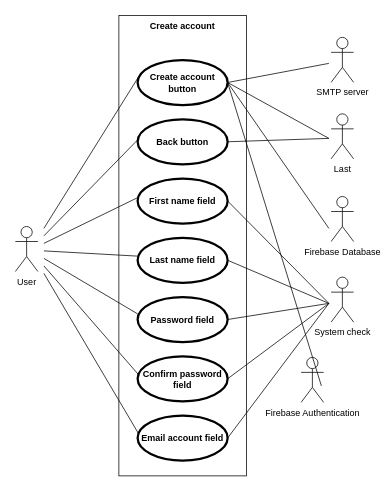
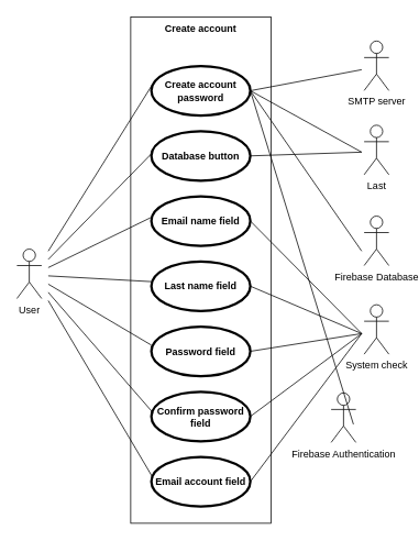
  <mxCell id="0" />
  <mxCell id="1" parent="0" />
  <mxCell id="2" value="User" style="shape=umlActor;verticalLabelPosition=bottom;labelBackgroundColor=#ffffff;verticalAlign=top;html=1;outlineConnect=0;" parent="1" vertex="1"><mxGeometry x="20" y="301.5" width="30" height="60" as="geometry" /></mxCell>
  <mxCell id="3" value="Create account" style="shape=rect;html=1;verticalAlign=top;fontStyle=1;whiteSpace=wrap;align=center;" parent="1" vertex="1"><mxGeometry x="158" y="20" width="170" height="614" as="geometry" /></mxCell>
- <mxCell id="4" value="Create account button" style="shape=ellipse;html=1;strokeWidth=3;fontStyle=1;whiteSpace=wrap;align=center;perimeter=ellipsePerimeter;" parent="1" vertex="1"><mxGeometry x="183" y="79.5" width="120" height="60" as="geometry" /></mxCell>
- <mxCell id="5" value="Back button" style="shape=ellipse;html=1;strokeWidth=3;fontStyle=1;whiteSpace=wrap;align=center;perimeter=ellipsePerimeter;" parent="1" vertex="1"><mxGeometry x="183" y="158.5" width="120" height="60" as="geometry" /></mxCell>
- <mxCell id="6" value="First name field" style="shape=ellipse;html=1;strokeWidth=3;fontStyle=1;whiteSpace=wrap;align=center;perimeter=ellipsePerimeter;" parent="1" vertex="1"><mxGeometry x="183" y="237.5" width="120" height="60" as="geometry" /></mxCell>
+ <mxCell id="4" value="Create account password" style="shape=ellipse;html=1;strokeWidth=3;fontStyle=1;whiteSpace=wrap;align=center;perimeter=ellipsePerimeter;" parent="1" vertex="1"><mxGeometry x="183" y="79.5" width="120" height="60" as="geometry" /></mxCell>
+ <mxCell id="5" value="Database button" style="shape=ellipse;html=1;strokeWidth=3;fontStyle=1;whiteSpace=wrap;align=center;perimeter=ellipsePerimeter;" parent="1" vertex="1"><mxGeometry x="183" y="158.5" width="120" height="60" as="geometry" /></mxCell>
+ <mxCell id="6" value="Email name field" style="shape=ellipse;html=1;strokeWidth=3;fontStyle=1;whiteSpace=wrap;align=center;perimeter=ellipsePerimeter;" parent="1" vertex="1"><mxGeometry x="183" y="237.5" width="120" height="60" as="geometry" /></mxCell>
  <mxCell id="7" value="" style="edgeStyle=none;html=1;endArrow=none;verticalAlign=bottom;entryX=0;entryY=0.5;entryDx=0;entryDy=0;" parent="1" edge="1"><mxGeometry width="160" relative="1" as="geometry"><mxPoint x="58" y="304" as="sourcePoint" /><mxPoint x="183" y="104" as="targetPoint" /></mxGeometry></mxCell>
  <mxCell id="8" value="" style="edgeStyle=none;html=1;endArrow=none;verticalAlign=bottom;entryX=0;entryY=0.5;entryDx=0;entryDy=0;" parent="1" edge="1"><mxGeometry width="160" relative="1" as="geometry"><mxPoint x="58" y="314" as="sourcePoint" /><mxPoint x="183" y="186" as="targetPoint" /></mxGeometry></mxCell>
  <mxCell id="9" value="" style="edgeStyle=none;html=1;endArrow=none;verticalAlign=bottom;entryX=0;entryY=0.5;entryDx=0;entryDy=0;" parent="1" edge="1"><mxGeometry width="160" relative="1" as="geometry"><mxPoint x="58" y="324" as="sourcePoint" /><mxPoint x="183" y="263" as="targetPoint" /></mxGeometry></mxCell>
  <mxCell id="10" value="Last" style="shape=umlActor;verticalLabelPosition=bottom;labelBackgroundColor=#ffffff;verticalAlign=top;html=1;outlineConnect=0;" parent="1" vertex="1"><mxGeometry x="441" y="151.3" width="30" height="60" as="geometry" /></mxCell>
  <mxCell id="11" value="Last name field" style="shape=ellipse;html=1;strokeWidth=3;fontStyle=1;whiteSpace=wrap;align=center;perimeter=ellipsePerimeter;" parent="1" vertex="1"><mxGeometry x="183" y="316.5" width="120" height="60" as="geometry" /></mxCell>
  <mxCell id="12" value="Password field" style="shape=ellipse;html=1;strokeWidth=3;fontStyle=1;whiteSpace=wrap;align=center;perimeter=ellipsePerimeter;" parent="1" vertex="1"><mxGeometry x="183" y="395.5" width="120" height="60" as="geometry" /></mxCell>
  <mxCell id="13" value="Confirm password field" style="shape=ellipse;html=1;strokeWidth=3;fontStyle=1;whiteSpace=wrap;align=center;perimeter=ellipsePerimeter;" parent="1" vertex="1"><mxGeometry x="183" y="474.5" width="120" height="60" as="geometry" /></mxCell>
  <mxCell id="14" value="Email account field" style="shape=ellipse;html=1;strokeWidth=3;fontStyle=1;whiteSpace=wrap;align=center;perimeter=ellipsePerimeter;" parent="1" vertex="1"><mxGeometry x="183" y="553.5" width="120" height="60" as="geometry" /></mxCell>
  <mxCell id="15" value="" style="edgeStyle=none;html=1;endArrow=none;verticalAlign=bottom;entryX=0;entryY=0.5;entryDx=0;entryDy=0;" parent="1" edge="1"><mxGeometry width="160" relative="1" as="geometry"><mxPoint x="58" y="334" as="sourcePoint" /><mxPoint x="183" y="341" as="targetPoint" /></mxGeometry></mxCell>
  <mxCell id="16" value="" style="edgeStyle=none;html=1;endArrow=none;verticalAlign=bottom;entryX=0;entryY=0.5;entryDx=0;entryDy=0;" parent="1" edge="1"><mxGeometry width="160" relative="1" as="geometry"><mxPoint x="58" y="344" as="sourcePoint" /><mxPoint x="183" y="418" as="targetPoint" /></mxGeometry></mxCell>
  <mxCell id="17" value="" style="edgeStyle=none;html=1;endArrow=none;verticalAlign=bottom;entryX=0;entryY=0.5;entryDx=0;entryDy=0;" parent="1" edge="1"><mxGeometry width="160" relative="1" as="geometry"><mxPoint x="58" y="354" as="sourcePoint" /><mxPoint x="185" y="500" as="targetPoint" /></mxGeometry></mxCell>
  <mxCell id="18" value="" style="edgeStyle=none;html=1;endArrow=none;verticalAlign=bottom;entryX=0;entryY=0.5;entryDx=0;entryDy=0;" parent="1" edge="1"><mxGeometry width="160" relative="1" as="geometry"><mxPoint x="58" y="364" as="sourcePoint" /><mxPoint x="185" y="579" as="targetPoint" /></mxGeometry></mxCell>
  <mxCell id="19" value="Firebase Authentication" style="shape=umlActor;verticalLabelPosition=bottom;labelBackgroundColor=#ffffff;verticalAlign=top;html=1;outlineConnect=0;" parent="1" vertex="1"><mxGeometry x="401" y="476" width="30" height="60" as="geometry" /></mxCell>
  <mxCell id="20" value="Firebase Database" style="shape=umlActor;verticalLabelPosition=bottom;labelBackgroundColor=#ffffff;verticalAlign=top;html=1;outlineConnect=0;" parent="1" vertex="1"><mxGeometry x="441" y="261.5" width="30" height="60" as="geometry" /></mxCell>
  <mxCell id="21" value="" style="edgeStyle=none;html=1;endArrow=none;verticalAlign=bottom;entryX=1;entryY=0.5;entryDx=0;entryDy=0;" parent="1" target="4" edge="1"><mxGeometry width="160" relative="1" as="geometry"><mxPoint x="438" y="304" as="sourcePoint" /><mxPoint x="538" y="244" as="targetPoint" /></mxGeometry></mxCell>
  <mxCell id="22" value="" style="edgeStyle=none;html=1;endArrow=none;verticalAlign=bottom;exitX=1;exitY=0.5;exitDx=0;exitDy=0;" parent="1" source="4" edge="1"><mxGeometry width="160" relative="1" as="geometry"><mxPoint x="338" y="144" as="sourcePoint" /><mxPoint x="438" y="184" as="targetPoint" /></mxGeometry></mxCell>
  <mxCell id="23" value="" style="edgeStyle=none;html=1;endArrow=none;verticalAlign=bottom;exitX=1;exitY=0.5;exitDx=0;exitDy=0;" parent="1" source="4" edge="1"><mxGeometry width="160" relative="1" as="geometry"><mxPoint x="348" y="144" as="sourcePoint" /><mxPoint x="438" y="84" as="targetPoint" /></mxGeometry></mxCell>
  <mxCell id="24" value="" style="edgeStyle=none;html=1;endArrow=none;verticalAlign=bottom;exitX=1;exitY=0.5;exitDx=0;exitDy=0;" parent="1" source="5" edge="1"><mxGeometry width="160" relative="1" as="geometry"><mxPoint x="448" y="184" as="sourcePoint" /><mxPoint x="438" y="184" as="targetPoint" /></mxGeometry></mxCell>
  <mxCell id="25" value="System check" style="shape=umlActor;verticalLabelPosition=bottom;labelBackgroundColor=#ffffff;verticalAlign=top;html=1;outlineConnect=0;" parent="1" vertex="1"><mxGeometry x="441" y="369" width="30" height="60" as="geometry" /></mxCell>
  <mxCell id="26" value="" style="edgeStyle=none;html=1;endArrow=none;verticalAlign=bottom;exitX=1;exitY=0.5;exitDx=0;exitDy=0;" parent="1" source="6" edge="1"><mxGeometry width="160" relative="1" as="geometry"><mxPoint x="418" y="294" as="sourcePoint" /><mxPoint x="438" y="404" as="targetPoint" /></mxGeometry></mxCell>
  <mxCell id="27" value="" style="edgeStyle=none;html=1;endArrow=none;verticalAlign=bottom;exitX=1;exitY=0.5;exitDx=0;exitDy=0;" parent="1" source="11" edge="1"><mxGeometry width="160" relative="1" as="geometry"><mxPoint x="368" y="364" as="sourcePoint" /><mxPoint x="438" y="404" as="targetPoint" /></mxGeometry></mxCell>
  <mxCell id="28" value="" style="edgeStyle=none;html=1;endArrow=none;verticalAlign=bottom;exitX=1;exitY=0.5;exitDx=0;exitDy=0;" parent="1" source="12" edge="1"><mxGeometry width="160" relative="1" as="geometry"><mxPoint x="348" y="414" as="sourcePoint" /><mxPoint x="438" y="404" as="targetPoint" /></mxGeometry></mxCell>
  <mxCell id="29" value="" style="edgeStyle=none;html=1;endArrow=none;verticalAlign=bottom;exitX=1;exitY=0.5;exitDx=0;exitDy=0;" parent="1" source="13" edge="1"><mxGeometry width="160" relative="1" as="geometry"><mxPoint x="358" y="514" as="sourcePoint" /><mxPoint x="438" y="404" as="targetPoint" /></mxGeometry></mxCell>
  <mxCell id="30" value="SMTP server" style="shape=umlActor;verticalLabelPosition=bottom;labelBackgroundColor=#ffffff;verticalAlign=top;html=1;outlineConnect=0;" parent="1" vertex="1"><mxGeometry x="441" y="49.3" width="30" height="60" as="geometry" /></mxCell>
  <mxCell id="31" value="" style="edgeStyle=none;html=1;endArrow=none;verticalAlign=bottom;exitX=1;exitY=0.5;exitDx=0;exitDy=0;" parent="1" source="14" edge="1"><mxGeometry width="160" relative="1" as="geometry"><mxPoint x="308" y="594" as="sourcePoint" /><mxPoint x="438" y="404" as="targetPoint" /></mxGeometry></mxCell>
  <mxCell id="32" value="" style="edgeStyle=none;html=1;endArrow=none;verticalAlign=bottom;exitX=1;exitY=0.5;exitDx=0;exitDy=0;" parent="1" source="4" edge="1"><mxGeometry width="160" relative="1" as="geometry"><mxPoint x="318" y="94" as="sourcePoint" /><mxPoint x="428" y="514" as="targetPoint" /></mxGeometry></mxCell>
